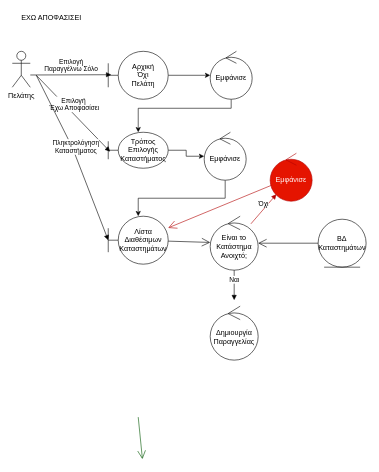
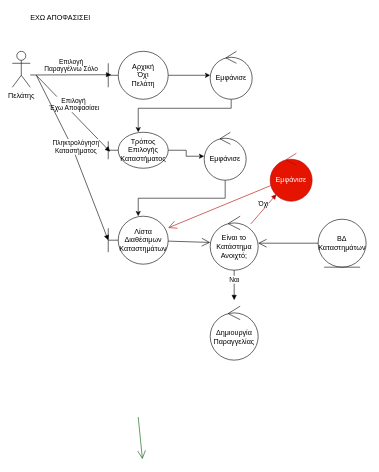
  <mxCell id="0" />
  <mxCell id="1" parent="0" />
  <mxCell id="2" value="Πελάτης" style="shape=umlActor;verticalLabelPosition=bottom;verticalAlign=top;html=1;" parent="1" vertex="1"><mxGeometry x="20" y="85" width="30" height="60" as="geometry" /></mxCell>
  <mxCell id="3" style="edgeStyle=orthogonalEdgeStyle;rounded=0;orthogonalLoop=1;jettySize=auto;html=1;" edge="1" parent="1" source="4" target="7"><mxGeometry relative="1" as="geometry" /></mxCell>
  <mxCell id="4" value="Αρχική&lt;br&gt;Όχι&lt;br&gt;Πελάτη" style="shape=umlBoundary;whiteSpace=wrap;html=1;" parent="1" vertex="1"><mxGeometry x="180" y="85" width="100" height="80" as="geometry" /></mxCell>
  <mxCell id="5" value="Επιλογή &lt;br&gt;Παραγγέλνω Σόλο" style="html=1;verticalAlign=bottom;endArrow=block;rounded=0;entryX=0.05;entryY=0.488;entryDx=0;entryDy=0;entryPerimeter=0;" parent="1" target="4" edge="1"><mxGeometry width="80" relative="1" as="geometry"><mxPoint x="50" y="124.5" as="sourcePoint" /><mxPoint x="130" y="124.5" as="targetPoint" /></mxGeometry></mxCell>
  <mxCell id="6" style="edgeStyle=orthogonalEdgeStyle;rounded=0;orthogonalLoop=1;jettySize=auto;html=1;" edge="1" parent="1" source="7" target="9"><mxGeometry relative="1" as="geometry"><Array as="points"><mxPoint x="385" y="180" /><mxPoint x="230" y="180" /></Array></mxGeometry></mxCell>
  <mxCell id="7" value="Εμφάνισε" style="ellipse;shape=umlControl;whiteSpace=wrap;html=1;" parent="1" vertex="1"><mxGeometry x="350" y="85" width="70" height="80" as="geometry" /></mxCell>
  <mxCell id="8" style="edgeStyle=orthogonalEdgeStyle;rounded=0;orthogonalLoop=1;jettySize=auto;html=1;" edge="1" parent="1" source="9" target="12"><mxGeometry relative="1" as="geometry" /></mxCell>
  <mxCell id="9" value="Τρόπος&lt;br&gt;Επιλογής&lt;br&gt;Καταστήματος" style="shape=umlBoundary;whiteSpace=wrap;html=1;" parent="1" vertex="1"><mxGeometry x="180" y="220" width="100" height="60" as="geometry" /></mxCell>
  <mxCell id="10" value="Επιλογή&lt;br&gt;&amp;nbsp;Έχω Αποφασίσει" style="html=1;verticalAlign=bottom;endArrow=block;rounded=0;entryX=0.03;entryY=0.538;entryDx=0;entryDy=0;entryPerimeter=0;" parent="1" target="9" edge="1"><mxGeometry width="80" relative="1" as="geometry"><mxPoint x="60" y="125" as="sourcePoint" /><mxPoint x="180" y="225" as="targetPoint" /></mxGeometry></mxCell>
  <mxCell id="11" style="edgeStyle=orthogonalEdgeStyle;rounded=0;orthogonalLoop=1;jettySize=auto;html=1;" edge="1" parent="1" source="12" target="13"><mxGeometry relative="1" as="geometry"><Array as="points"><mxPoint x="375" y="330" /><mxPoint x="230" y="330" /></Array></mxGeometry></mxCell>
  <mxCell id="12" value="Εμφάνισε" style="ellipse;shape=umlControl;whiteSpace=wrap;html=1;" parent="1" vertex="1"><mxGeometry x="340" y="220" width="70" height="80" as="geometry" /></mxCell>
  <mxCell id="13" value="Λίστα&lt;br&gt;Διαθέσιμων&lt;br&gt;Καταστημάτων" style="shape=umlBoundary;whiteSpace=wrap;html=1;" parent="1" vertex="1"><mxGeometry x="180" y="360" width="100" height="80" as="geometry" /></mxCell>
  <mxCell id="14" value="Πληκτρολόγηση &lt;br&gt;Καταστήματος" style="html=1;verticalAlign=bottom;endArrow=block;rounded=0;entryX=0;entryY=0.5;entryDx=0;entryDy=0;entryPerimeter=0;" parent="1" target="13" edge="1"><mxGeometry width="80" relative="1" as="geometry"><mxPoint x="60" y="125" as="sourcePoint" /><mxPoint x="180" y="325" as="targetPoint" /><Array as="points"><mxPoint x="120" y="245" /></Array></mxGeometry></mxCell>
  <mxCell id="15" value="Είναι το Κατάστημα Ανοιχτό;" style="ellipse;shape=umlControl;whiteSpace=wrap;html=1;" parent="1" vertex="1"><mxGeometry x="350" y="360" width="80" height="90" as="geometry" /></mxCell>
  <mxCell id="16" value="ΒΔ&lt;br&gt;Καταστημάτων" style="ellipse;shape=umlEntity;whiteSpace=wrap;html=1;" parent="1" vertex="1"><mxGeometry x="530" y="365" width="80" height="80" as="geometry" /></mxCell>
  <mxCell id="17" value="" style="endArrow=open;endFill=1;endSize=12;html=1;rounded=0;" parent="1" source="13" target="15" edge="1"><mxGeometry width="160" relative="1" as="geometry"><mxPoint x="240" y="315" as="sourcePoint" /><mxPoint x="400" y="315" as="targetPoint" /></mxGeometry></mxCell>
  <mxCell id="18" value="" style="endArrow=open;endFill=1;endSize=12;html=1;rounded=0;" parent="1" source="16" target="15" edge="1"><mxGeometry width="160" relative="1" as="geometry"><mxPoint x="240" y="315" as="sourcePoint" /><mxPoint x="400" y="315" as="targetPoint" /></mxGeometry></mxCell>
  <mxCell id="19" value="Ναι" style="html=1;verticalAlign=bottom;endArrow=block;rounded=0;" parent="1" source="15" edge="1"><mxGeometry width="80" relative="1" as="geometry"><mxPoint x="280" y="475" as="sourcePoint" /><mxPoint x="390" y="500" as="targetPoint" /></mxGeometry></mxCell>
  <mxCell id="20" value="Όχι" style="html=1;verticalAlign=bottom;endArrow=block;rounded=0;fillColor=#e51400;strokeColor=#B20000;" parent="1" source="15" target="21" edge="1"><mxGeometry width="80" relative="1" as="geometry"><mxPoint x="280" y="575" as="sourcePoint" /><mxPoint x="460" y="525" as="targetPoint" /></mxGeometry></mxCell>
  <mxCell id="21" value="Εμφάνισε" style="ellipse;shape=umlControl;whiteSpace=wrap;html=1;fillColor=#e51400;strokeColor=#B20000;fontColor=#ffffff;" parent="1" vertex="1"><mxGeometry x="450" y="255" width="70" height="80" as="geometry" /></mxCell>
  <mxCell id="22" value="" style="endArrow=open;endFill=1;endSize=12;html=1;rounded=0;fillColor=#e51400;strokeColor=#B20000;" parent="1" source="21" target="13" edge="1"><mxGeometry width="160" relative="1" as="geometry"><mxPoint x="380.032" y="347.75" as="sourcePoint" /><mxPoint x="300.005" y="345" as="targetPoint" /></mxGeometry></mxCell>
  <mxCell id="23" value="" style="endArrow=open;endFill=1;endSize=12;html=1;rounded=0;fillColor=#008a00;strokeColor=#005700;" parent="1" edge="1"><mxGeometry width="160" relative="1" as="geometry"><mxPoint x="230" y="695" as="sourcePoint" /><mxPoint x="237" y="765" as="targetPoint" /></mxGeometry></mxCell>
- <mxCell id="24" value="ΕΧΩ ΑΠΟΦΑΣΙΣΕΙ" style="text;html=1;align=center;verticalAlign=middle;resizable=0;points=[];autosize=1;strokeColor=none;fillColor=none;" parent="1" vertex="1"><mxGeometry x="25" y="20" width="120" height="20" as="geometry" /></mxCell>
+ <mxCell id="24" value="ΕΧΩ ΑΠΟΦΑΣΙΣΕΙ" style="text;html=1;align=center;verticalAlign=middle;resizable=0;points=[];autosize=1;strokeColor=none;fillColor=none;" parent="1" vertex="1"><mxGeometry x="40" y="20" width="120" height="20" as="geometry" /></mxCell>
  <mxCell id="25" value="Δημιουργία&lt;br&gt;Παραγγελίας" style="ellipse;shape=umlControl;whiteSpace=wrap;html=1;" parent="1" vertex="1"><mxGeometry x="350" y="510" width="80" height="90" as="geometry" /></mxCell>
